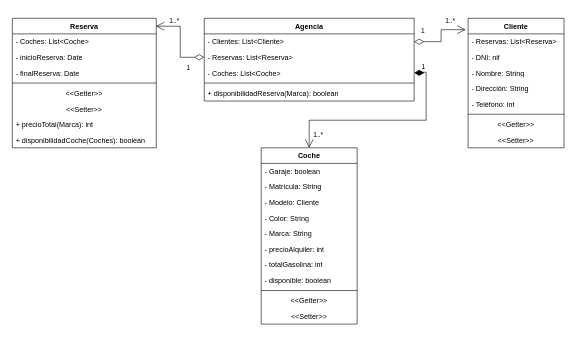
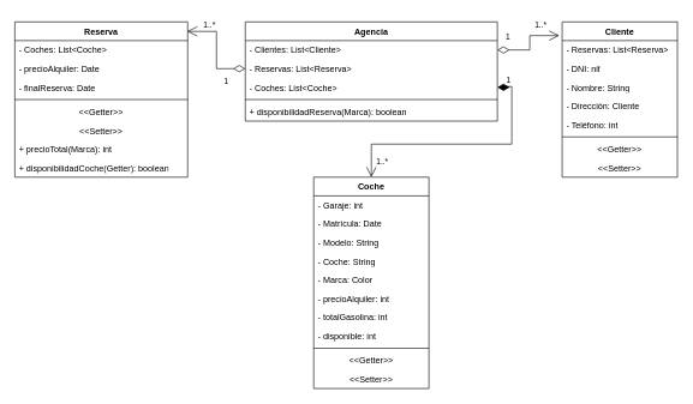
  <mxCell id="0" />
  <mxCell id="1" parent="0" />
  <mxCell id="2" value="Cliente" style="swimlane;fontStyle=1;align=center;verticalAlign=top;childLayout=stackLayout;horizontal=1;startSize=26;horizontalStack=0;resizeParent=1;resizeParentMax=0;resizeLast=0;collapsible=1;marginBottom=0;whiteSpace=wrap;html=1;" parent="1" vertex="1"><mxGeometry x="780" y="30" width="160" height="216" as="geometry" /></mxCell>
  <mxCell id="3" value="- Reservas: List&amp;lt;Reserva&amp;gt;" style="text;strokeColor=none;fillColor=none;align=left;verticalAlign=top;spacingLeft=4;spacingRight=4;overflow=hidden;rotatable=0;points=[[0,0.5],[1,0.5]];portConstraint=eastwest;whiteSpace=wrap;html=1;" parent="2" vertex="1"><mxGeometry y="26" width="160" height="26" as="geometry" /></mxCell>
  <mxCell id="4" value="- DNI: nif" style="text;strokeColor=none;fillColor=none;align=left;verticalAlign=top;spacingLeft=4;spacingRight=4;overflow=hidden;rotatable=0;points=[[0,0.5],[1,0.5]];portConstraint=eastwest;whiteSpace=wrap;html=1;" parent="2" vertex="1"><mxGeometry y="52" width="160" height="26" as="geometry" /></mxCell>
  <mxCell id="5" value="- Nombre: String" style="text;strokeColor=none;fillColor=none;align=left;verticalAlign=top;spacingLeft=4;spacingRight=4;overflow=hidden;rotatable=0;points=[[0,0.5],[1,0.5]];portConstraint=eastwest;whiteSpace=wrap;html=1;" parent="2" vertex="1"><mxGeometry y="78" width="160" height="26" as="geometry" /></mxCell>
- <mxCell id="6" value="- Dirección: String" style="text;strokeColor=none;fillColor=none;align=left;verticalAlign=top;spacingLeft=4;spacingRight=4;overflow=hidden;rotatable=0;points=[[0,0.5],[1,0.5]];portConstraint=eastwest;whiteSpace=wrap;html=1;" parent="2" vertex="1"><mxGeometry y="104" width="160" height="26" as="geometry" /></mxCell>
+ <mxCell id="6" value="- Dirección: Cliente" style="text;strokeColor=none;fillColor=none;align=left;verticalAlign=top;spacingLeft=4;spacingRight=4;overflow=hidden;rotatable=0;points=[[0,0.5],[1,0.5]];portConstraint=eastwest;whiteSpace=wrap;html=1;" parent="2" vertex="1"><mxGeometry y="104" width="160" height="26" as="geometry" /></mxCell>
  <mxCell id="7" value="- Teléfono: int" style="text;strokeColor=none;fillColor=none;align=left;verticalAlign=top;spacingLeft=4;spacingRight=4;overflow=hidden;rotatable=0;points=[[0,0.5],[1,0.5]];portConstraint=eastwest;whiteSpace=wrap;html=1;" parent="2" vertex="1"><mxGeometry y="130" width="160" height="26" as="geometry" /></mxCell>
  <mxCell id="8" value="" style="line;strokeWidth=1;fillColor=none;align=left;verticalAlign=middle;spacingTop=-1;spacingLeft=3;spacingRight=3;rotatable=0;labelPosition=right;points=[];portConstraint=eastwest;strokeColor=inherit;" parent="2" vertex="1"><mxGeometry y="156" width="160" height="8" as="geometry" /></mxCell>
  <mxCell id="9" value="&amp;lt;&amp;lt;Getter&amp;gt;&amp;gt;" style="text;strokeColor=none;fillColor=none;align=center;verticalAlign=top;spacingLeft=4;spacingRight=4;overflow=hidden;rotatable=0;points=[[0,0.5],[1,0.5]];portConstraint=eastwest;whiteSpace=wrap;html=1;" parent="2" vertex="1"><mxGeometry y="164" width="160" height="26" as="geometry" /></mxCell>
  <mxCell id="10" value="&amp;lt;&amp;lt;Setter&amp;gt;&amp;gt;" style="text;strokeColor=none;fillColor=none;align=center;verticalAlign=top;spacingLeft=4;spacingRight=4;overflow=hidden;rotatable=0;points=[[0,0.5],[1,0.5]];portConstraint=eastwest;whiteSpace=wrap;html=1;" parent="2" vertex="1"><mxGeometry y="190" width="160" height="26" as="geometry" /></mxCell>
  <mxCell id="11" value="Coche" style="swimlane;fontStyle=1;align=center;verticalAlign=top;childLayout=stackLayout;horizontal=1;startSize=26;horizontalStack=0;resizeParent=1;resizeParentMax=0;resizeLast=0;collapsible=1;marginBottom=0;whiteSpace=wrap;html=1;" parent="1" vertex="1"><mxGeometry x="435" y="246" width="160" height="294" as="geometry" /></mxCell>
- <mxCell id="12" value="- Garaje: boolean" style="text;strokeColor=none;fillColor=none;align=left;verticalAlign=top;spacingLeft=4;spacingRight=4;overflow=hidden;rotatable=0;points=[[0,0.5],[1,0.5]];portConstraint=eastwest;whiteSpace=wrap;html=1;" parent="11" vertex="1"><mxGeometry y="26" width="160" height="26" as="geometry" /></mxCell>
- <mxCell id="13" value="- Matrícula: String" style="text;strokeColor=none;fillColor=none;align=left;verticalAlign=top;spacingLeft=4;spacingRight=4;overflow=hidden;rotatable=0;points=[[0,0.5],[1,0.5]];portConstraint=eastwest;whiteSpace=wrap;html=1;" parent="11" vertex="1"><mxGeometry y="52" width="160" height="26" as="geometry" /></mxCell>
- <mxCell id="14" value="- Modelo: Cliente" style="text;strokeColor=none;fillColor=none;align=left;verticalAlign=top;spacingLeft=4;spacingRight=4;overflow=hidden;rotatable=0;points=[[0,0.5],[1,0.5]];portConstraint=eastwest;whiteSpace=wrap;html=1;" parent="11" vertex="1"><mxGeometry y="78" width="160" height="26" as="geometry" /></mxCell>
- <mxCell id="15" value="- Color: String" style="text;strokeColor=none;fillColor=none;align=left;verticalAlign=top;spacingLeft=4;spacingRight=4;overflow=hidden;rotatable=0;points=[[0,0.5],[1,0.5]];portConstraint=eastwest;whiteSpace=wrap;html=1;" parent="11" vertex="1"><mxGeometry y="104" width="160" height="26" as="geometry" /></mxCell>
- <mxCell id="16" value="- Marca: String" style="text;strokeColor=none;fillColor=none;align=left;verticalAlign=top;spacingLeft=4;spacingRight=4;overflow=hidden;rotatable=0;points=[[0,0.5],[1,0.5]];portConstraint=eastwest;whiteSpace=wrap;html=1;" parent="11" vertex="1"><mxGeometry y="130" width="160" height="26" as="geometry" /></mxCell>
+ <mxCell id="12" value="- Garaje: int" style="text;strokeColor=none;fillColor=none;align=left;verticalAlign=top;spacingLeft=4;spacingRight=4;overflow=hidden;rotatable=0;points=[[0,0.5],[1,0.5]];portConstraint=eastwest;whiteSpace=wrap;html=1;" parent="11" vertex="1"><mxGeometry y="26" width="160" height="26" as="geometry" /></mxCell>
+ <mxCell id="13" value="- Matrícula: Date" style="text;strokeColor=none;fillColor=none;align=left;verticalAlign=top;spacingLeft=4;spacingRight=4;overflow=hidden;rotatable=0;points=[[0,0.5],[1,0.5]];portConstraint=eastwest;whiteSpace=wrap;html=1;" parent="11" vertex="1"><mxGeometry y="52" width="160" height="26" as="geometry" /></mxCell>
+ <mxCell id="14" value="- Modelo: String" style="text;strokeColor=none;fillColor=none;align=left;verticalAlign=top;spacingLeft=4;spacingRight=4;overflow=hidden;rotatable=0;points=[[0,0.5],[1,0.5]];portConstraint=eastwest;whiteSpace=wrap;html=1;" parent="11" vertex="1"><mxGeometry y="78" width="160" height="26" as="geometry" /></mxCell>
+ <mxCell id="15" value="- Coche: String" style="text;strokeColor=none;fillColor=none;align=left;verticalAlign=top;spacingLeft=4;spacingRight=4;overflow=hidden;rotatable=0;points=[[0,0.5],[1,0.5]];portConstraint=eastwest;whiteSpace=wrap;html=1;" parent="11" vertex="1"><mxGeometry y="104" width="160" height="26" as="geometry" /></mxCell>
+ <mxCell id="16" value="- Marca: Color" style="text;strokeColor=none;fillColor=none;align=left;verticalAlign=top;spacingLeft=4;spacingRight=4;overflow=hidden;rotatable=0;points=[[0,0.5],[1,0.5]];portConstraint=eastwest;whiteSpace=wrap;html=1;" parent="11" vertex="1"><mxGeometry y="130" width="160" height="26" as="geometry" /></mxCell>
  <mxCell id="17" value="- precioAlquiler: int" style="text;strokeColor=none;fillColor=none;align=left;verticalAlign=top;spacingLeft=4;spacingRight=4;overflow=hidden;rotatable=0;points=[[0,0.5],[1,0.5]];portConstraint=eastwest;whiteSpace=wrap;html=1;" parent="11" vertex="1"><mxGeometry y="156" width="160" height="26" as="geometry" /></mxCell>
  <mxCell id="18" value="- totalGasolina: int" style="text;strokeColor=none;fillColor=none;align=left;verticalAlign=top;spacingLeft=4;spacingRight=4;overflow=hidden;rotatable=0;points=[[0,0.5],[1,0.5]];portConstraint=eastwest;whiteSpace=wrap;html=1;" parent="11" vertex="1"><mxGeometry y="182" width="160" height="26" as="geometry" /></mxCell>
- <mxCell id="19" value="- disponible: boolean" style="text;strokeColor=none;fillColor=none;align=left;verticalAlign=top;spacingLeft=4;spacingRight=4;overflow=hidden;rotatable=0;points=[[0,0.5],[1,0.5]];portConstraint=eastwest;whiteSpace=wrap;html=1;" parent="11" vertex="1"><mxGeometry y="208" width="160" height="26" as="geometry" /></mxCell>
+ <mxCell id="19" value="- disponible: int" style="text;strokeColor=none;fillColor=none;align=left;verticalAlign=top;spacingLeft=4;spacingRight=4;overflow=hidden;rotatable=0;points=[[0,0.5],[1,0.5]];portConstraint=eastwest;whiteSpace=wrap;html=1;" parent="11" vertex="1"><mxGeometry y="208" width="160" height="26" as="geometry" /></mxCell>
  <mxCell id="20" value="" style="line;strokeWidth=1;fillColor=none;align=left;verticalAlign=middle;spacingTop=-1;spacingLeft=3;spacingRight=3;rotatable=0;labelPosition=right;points=[];portConstraint=eastwest;strokeColor=inherit;" parent="11" vertex="1"><mxGeometry y="234" width="160" height="8" as="geometry" /></mxCell>
  <mxCell id="21" value="&amp;lt;&amp;lt;Getter&amp;gt;&amp;gt;" style="text;strokeColor=none;fillColor=none;align=center;verticalAlign=top;spacingLeft=4;spacingRight=4;overflow=hidden;rotatable=0;points=[[0,0.5],[1,0.5]];portConstraint=eastwest;whiteSpace=wrap;html=1;" parent="11" vertex="1"><mxGeometry y="242" width="160" height="26" as="geometry" /></mxCell>
  <mxCell id="22" value="&amp;lt;&amp;lt;Setter&amp;gt;&amp;gt;" style="text;strokeColor=none;fillColor=none;align=center;verticalAlign=top;spacingLeft=4;spacingRight=4;overflow=hidden;rotatable=0;points=[[0,0.5],[1,0.5]];portConstraint=eastwest;whiteSpace=wrap;html=1;" parent="11" vertex="1"><mxGeometry y="268" width="160" height="26" as="geometry" /></mxCell>
  <mxCell id="23" value="Reserva" style="swimlane;fontStyle=1;align=center;verticalAlign=top;childLayout=stackLayout;horizontal=1;startSize=26;horizontalStack=0;resizeParent=1;resizeParentMax=0;resizeLast=0;collapsible=1;marginBottom=0;whiteSpace=wrap;html=1;" parent="1" vertex="1"><mxGeometry x="20" y="30" width="240" height="216" as="geometry" /></mxCell>
  <mxCell id="24" value="- Coches: List&amp;lt;Coche&amp;gt;" style="text;strokeColor=none;fillColor=none;align=left;verticalAlign=top;spacingLeft=4;spacingRight=4;overflow=hidden;rotatable=0;points=[[0,0.5],[1,0.5]];portConstraint=eastwest;whiteSpace=wrap;html=1;" parent="23" vertex="1"><mxGeometry y="26" width="240" height="26" as="geometry" /></mxCell>
- <mxCell id="25" value="- inicioReserva: Date" style="text;strokeColor=none;fillColor=none;align=left;verticalAlign=top;spacingLeft=4;spacingRight=4;overflow=hidden;rotatable=0;points=[[0,0.5],[1,0.5]];portConstraint=eastwest;whiteSpace=wrap;html=1;" parent="23" vertex="1"><mxGeometry y="52" width="240" height="26" as="geometry" /></mxCell>
+ <mxCell id="25" value="- precioAlquiler: Date" style="text;strokeColor=none;fillColor=none;align=left;verticalAlign=top;spacingLeft=4;spacingRight=4;overflow=hidden;rotatable=0;points=[[0,0.5],[1,0.5]];portConstraint=eastwest;whiteSpace=wrap;html=1;" parent="23" vertex="1"><mxGeometry y="52" width="240" height="26" as="geometry" /></mxCell>
  <mxCell id="26" value="- finalReserva: Date" style="text;strokeColor=none;fillColor=none;align=left;verticalAlign=top;spacingLeft=4;spacingRight=4;overflow=hidden;rotatable=0;points=[[0,0.5],[1,0.5]];portConstraint=eastwest;whiteSpace=wrap;html=1;" parent="23" vertex="1"><mxGeometry y="78" width="240" height="26" as="geometry" /></mxCell>
  <mxCell id="27" value="" style="line;strokeWidth=1;fillColor=none;align=left;verticalAlign=middle;spacingTop=-1;spacingLeft=3;spacingRight=3;rotatable=0;labelPosition=right;points=[];portConstraint=eastwest;strokeColor=inherit;" parent="23" vertex="1"><mxGeometry y="104" width="240" height="8" as="geometry" /></mxCell>
  <mxCell id="28" value="&amp;lt;&amp;lt;Getter&amp;gt;&amp;gt;" style="text;strokeColor=none;fillColor=none;align=center;verticalAlign=top;spacingLeft=4;spacingRight=4;overflow=hidden;rotatable=0;points=[[0,0.5],[1,0.5]];portConstraint=eastwest;whiteSpace=wrap;html=1;" parent="23" vertex="1"><mxGeometry y="112" width="240" height="26" as="geometry" /></mxCell>
  <mxCell id="29" value="&amp;lt;&amp;lt;Setter&amp;gt;&amp;gt;" style="text;strokeColor=none;fillColor=none;align=center;verticalAlign=top;spacingLeft=4;spacingRight=4;overflow=hidden;rotatable=0;points=[[0,0.5],[1,0.5]];portConstraint=eastwest;whiteSpace=wrap;html=1;" parent="23" vertex="1"><mxGeometry y="138" width="240" height="26" as="geometry" /></mxCell>
  <mxCell id="30" value="+ precioTotal(Marca): int" style="text;strokeColor=none;fillColor=none;align=left;verticalAlign=top;spacingLeft=4;spacingRight=4;overflow=hidden;rotatable=0;points=[[0,0.5],[1,0.5]];portConstraint=eastwest;whiteSpace=wrap;html=1;" parent="23" vertex="1"><mxGeometry y="164" width="240" height="26" as="geometry" /></mxCell>
- <mxCell id="31" value="+ disponibilidadCoche(Coches): boolean" style="text;strokeColor=none;fillColor=none;align=left;verticalAlign=top;spacingLeft=4;spacingRight=4;overflow=hidden;rotatable=0;points=[[0,0.5],[1,0.5]];portConstraint=eastwest;whiteSpace=wrap;html=1;" parent="23" vertex="1"><mxGeometry y="190" width="240" height="26" as="geometry" /></mxCell>
+ <mxCell id="31" value="+ disponibilidadCoche(Getter): boolean" style="text;strokeColor=none;fillColor=none;align=left;verticalAlign=top;spacingLeft=4;spacingRight=4;overflow=hidden;rotatable=0;points=[[0,0.5],[1,0.5]];portConstraint=eastwest;whiteSpace=wrap;html=1;" parent="23" vertex="1"><mxGeometry y="190" width="240" height="26" as="geometry" /></mxCell>
  <mxCell id="32" value="Agencia" style="swimlane;fontStyle=1;align=center;verticalAlign=top;childLayout=stackLayout;horizontal=1;startSize=26;horizontalStack=0;resizeParent=1;resizeParentMax=0;resizeLast=0;collapsible=1;marginBottom=0;whiteSpace=wrap;html=1;" parent="1" vertex="1"><mxGeometry x="340" y="30" width="350" height="138" as="geometry" /></mxCell>
  <mxCell id="33" value="- Clientes: List&amp;lt;Cliente&amp;gt;" style="text;strokeColor=none;fillColor=none;align=left;verticalAlign=top;spacingLeft=4;spacingRight=4;overflow=hidden;rotatable=0;points=[[0,0.5],[1,0.5]];portConstraint=eastwest;whiteSpace=wrap;html=1;" parent="32" vertex="1"><mxGeometry y="26" width="350" height="26" as="geometry" /></mxCell>
  <mxCell id="34" value="- Reservas: List&amp;lt;Reserva&amp;gt;" style="text;strokeColor=none;fillColor=none;align=left;verticalAlign=top;spacingLeft=4;spacingRight=4;overflow=hidden;rotatable=0;points=[[0,0.5],[1,0.5]];portConstraint=eastwest;whiteSpace=wrap;html=1;" parent="32" vertex="1"><mxGeometry y="52" width="350" height="26" as="geometry" /></mxCell>
  <mxCell id="35" value="- Coches: List&amp;lt;Coche&amp;gt;" style="text;strokeColor=none;fillColor=none;align=left;verticalAlign=top;spacingLeft=4;spacingRight=4;overflow=hidden;rotatable=0;points=[[0,0.5],[1,0.5]];portConstraint=eastwest;whiteSpace=wrap;html=1;" parent="32" vertex="1"><mxGeometry y="78" width="350" height="26" as="geometry" /></mxCell>
  <mxCell id="36" value="" style="line;strokeWidth=1;fillColor=none;align=left;verticalAlign=middle;spacingTop=-1;spacingLeft=3;spacingRight=3;rotatable=0;labelPosition=right;points=[];portConstraint=eastwest;strokeColor=inherit;" parent="32" vertex="1"><mxGeometry y="104" width="350" height="8" as="geometry" /></mxCell>
  <mxCell id="37" value="+ disponibilidadReserva(Marca): boolean" style="text;strokeColor=none;fillColor=none;align=left;verticalAlign=top;spacingLeft=4;spacingRight=4;overflow=hidden;rotatable=0;points=[[0,0.5],[1,0.5]];portConstraint=eastwest;whiteSpace=wrap;html=1;" parent="32" vertex="1"><mxGeometry y="112" width="350" height="26" as="geometry" /></mxCell>
  <mxCell id="38" value="1..*" style="text;html=1;align=center;verticalAlign=middle;resizable=0;points=[];autosize=1;strokeColor=none;fillColor=none;fontSize=11;fontFamily=Helvetica;fontColor=default;" parent="1" vertex="1"><mxGeometry x="270" y="20" width="40" height="30" as="geometry" /></mxCell>
  <mxCell id="39" value="1..*" style="text;html=1;align=center;verticalAlign=middle;resizable=0;points=[];autosize=1;strokeColor=none;fillColor=none;fontSize=11;fontFamily=Helvetica;fontColor=default;" parent="1" vertex="1"><mxGeometry x="510" y="210" width="40" height="30" as="geometry" /></mxCell>
  <mxCell id="40" value="1" style="endArrow=open;html=1;endSize=12;startArrow=diamondThin;startSize=14;startFill=0;edgeStyle=orthogonalEdgeStyle;align=left;verticalAlign=bottom;rounded=0;labelBackgroundColor=default;strokeColor=default;fontFamily=Helvetica;fontSize=11;fontColor=default;shape=connector;exitX=0;exitY=0.5;exitDx=0;exitDy=0;entryX=0.997;entryY=0.061;entryDx=0;entryDy=0;entryPerimeter=0;" parent="1" source="34" target="23" edge="1"><mxGeometry x="-0.534" y="26" relative="1" as="geometry"><mxPoint x="330" y="190" as="sourcePoint" /><mxPoint x="490" y="190" as="targetPoint" /><mxPoint as="offset" /></mxGeometry></mxCell>
  <mxCell id="41" value="1" style="endArrow=open;html=1;endSize=12;startArrow=diamondThin;startSize=14;startFill=1;edgeStyle=orthogonalEdgeStyle;align=left;verticalAlign=bottom;rounded=0;labelBackgroundColor=default;strokeColor=default;fontFamily=Helvetica;fontSize=11;fontColor=default;shape=connector;entryX=0.5;entryY=0;entryDx=0;entryDy=0;exitX=1;exitY=0.5;exitDx=0;exitDy=0;" parent="1" source="35" target="11" edge="1"><mxGeometry x="-0.93" relative="1" as="geometry"><mxPoint x="330" y="190" as="sourcePoint" /><mxPoint x="490" y="190" as="targetPoint" /><Array as="points"><mxPoint x="700" y="121" /><mxPoint x="700" y="120" /><mxPoint x="710" y="120" /><mxPoint x="710" y="200" /><mxPoint x="515" y="200" /></Array><mxPoint as="offset" /></mxGeometry></mxCell>
  <mxCell id="42" value="1" style="endArrow=open;html=1;endSize=12;startArrow=diamondThin;startSize=14;startFill=0;edgeStyle=orthogonalEdgeStyle;align=left;verticalAlign=bottom;rounded=0;labelBackgroundColor=default;strokeColor=default;fontFamily=Helvetica;fontSize=11;fontColor=default;shape=connector;exitX=1;exitY=0.5;exitDx=0;exitDy=0;entryX=-0.025;entryY=0.088;entryDx=0;entryDy=0;entryPerimeter=0;" parent="1" source="33" target="2" edge="1"><mxGeometry x="-0.811" y="9" relative="1" as="geometry"><mxPoint x="349" y="54" as="sourcePoint" /><mxPoint x="269" y="53" as="targetPoint" /><mxPoint as="offset" /></mxGeometry></mxCell>
  <mxCell id="43" value="1..*" style="text;html=1;align=center;verticalAlign=middle;resizable=0;points=[];autosize=1;strokeColor=none;fillColor=none;fontSize=11;fontFamily=Helvetica;fontColor=default;" parent="1" vertex="1"><mxGeometry x="730" y="20" width="40" height="30" as="geometry" /></mxCell>
